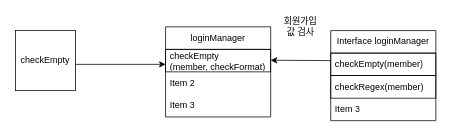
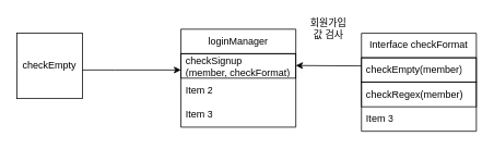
  <mxCell id="0" />
  <mxCell id="1" parent="0" />
  <mxCell id="2" value="checkEmpty" style="whiteSpace=wrap;html=1;aspect=fixed;" vertex="1" parent="1"><mxGeometry x="20" y="40" width="80" height="80" as="geometry" /></mxCell>
  <mxCell id="3" value="" style="endArrow=classic;html=1;rounded=0;" edge="1" parent="1"><mxGeometry width="50" height="50" relative="1" as="geometry"><mxPoint x="100" y="85" as="sourcePoint" /><mxPoint x="220" y="85" as="targetPoint" /><Array as="points"><mxPoint x="140" y="85" /></Array></mxGeometry></mxCell>
  <mxCell id="4" value="loginManager" style="swimlane;fontStyle=0;childLayout=stackLayout;horizontal=1;startSize=30;horizontalStack=0;resizeParent=1;resizeParentMax=0;resizeLast=0;collapsible=1;marginBottom=0;whiteSpace=wrap;html=1;" vertex="1" parent="1"><mxGeometry x="220" y="35" width="140" height="120" as="geometry" /></mxCell>
- <mxCell id="5" value="checkEmpty&lt;br&gt;(member, checkFormat)" style="text;strokeColor=default;fillColor=none;align=left;verticalAlign=middle;spacingLeft=4;spacingRight=4;overflow=hidden;points=[[0,0.5],[1,0.5]];portConstraint=eastwest;rotatable=0;whiteSpace=wrap;html=1;" vertex="1" parent="4"><mxGeometry y="30" width="140" height="30" as="geometry" /></mxCell>
+ <mxCell id="5" value="checkSignup&lt;br&gt;(member, checkFormat)" style="text;strokeColor=default;fillColor=none;align=left;verticalAlign=middle;spacingLeft=4;spacingRight=4;overflow=hidden;points=[[0,0.5],[1,0.5]];portConstraint=eastwest;rotatable=0;whiteSpace=wrap;html=1;" vertex="1" parent="4"><mxGeometry y="30" width="140" height="30" as="geometry" /></mxCell>
  <mxCell id="6" value="Item 2" style="text;strokeColor=none;fillColor=none;align=left;verticalAlign=middle;spacingLeft=4;spacingRight=4;overflow=hidden;points=[[0,0.5],[1,0.5]];portConstraint=eastwest;rotatable=0;whiteSpace=wrap;html=1;" vertex="1" parent="4"><mxGeometry y="60" width="140" height="30" as="geometry" /></mxCell>
  <mxCell id="7" value="Item 3" style="text;strokeColor=none;fillColor=none;align=left;verticalAlign=middle;spacingLeft=4;spacingRight=4;overflow=hidden;points=[[0,0.5],[1,0.5]];portConstraint=eastwest;rotatable=0;whiteSpace=wrap;html=1;" vertex="1" parent="4"><mxGeometry y="90" width="140" height="30" as="geometry" /></mxCell>
  <mxCell id="8" value="" style="endArrow=classic;html=1;rounded=0;" edge="1" parent="1"><mxGeometry width="50" height="50" relative="1" as="geometry"><mxPoint x="440" y="80" as="sourcePoint" /><mxPoint x="360" y="79.5" as="targetPoint" /></mxGeometry></mxCell>
  <mxCell id="9" value="회원가입 값 검사" style="text;html=1;strokeColor=none;fillColor=none;align=center;verticalAlign=middle;whiteSpace=wrap;rounded=0;" vertex="1" parent="1"><mxGeometry x="370" y="20" width="60" height="30" as="geometry" /></mxCell>
- <mxCell id="10" value="Interface loginManager" style="swimlane;fontStyle=0;childLayout=stackLayout;horizontal=1;startSize=30;horizontalStack=0;resizeParent=1;resizeParentMax=0;resizeLast=0;collapsible=1;marginBottom=0;whiteSpace=wrap;html=1;strokeColor=default;" vertex="1" parent="1"><mxGeometry x="440" y="40" width="140" height="120" as="geometry"><mxRectangle x="440" y="585" width="60" height="30" as="alternateBounds" /></mxGeometry></mxCell>
+ <mxCell id="10" value="Interface checkFormat" style="swimlane;fontStyle=0;childLayout=stackLayout;horizontal=1;startSize=30;horizontalStack=0;resizeParent=1;resizeParentMax=0;resizeLast=0;collapsible=1;marginBottom=0;whiteSpace=wrap;html=1;strokeColor=default;" vertex="1" parent="1"><mxGeometry x="440" y="40" width="140" height="120" as="geometry"><mxRectangle x="440" y="585" width="60" height="30" as="alternateBounds" /></mxGeometry></mxCell>
  <mxCell id="11" value="checkEmpty(member)" style="text;strokeColor=default;fillColor=none;align=left;verticalAlign=middle;spacingLeft=4;spacingRight=4;overflow=hidden;points=[[0,0.5],[1,0.5]];portConstraint=eastwest;rotatable=0;whiteSpace=wrap;html=1;" vertex="1" parent="10"><mxGeometry y="30" width="140" height="30" as="geometry" /></mxCell>
  <mxCell id="12" value="checkRegex(member)" style="text;strokeColor=default;fillColor=none;align=left;verticalAlign=middle;spacingLeft=4;spacingRight=4;overflow=hidden;points=[[0,0.5],[1,0.5]];portConstraint=eastwest;rotatable=0;whiteSpace=wrap;html=1;" vertex="1" parent="10"><mxGeometry y="60" width="140" height="30" as="geometry" /></mxCell>
  <mxCell id="13" value="Item 3" style="text;strokeColor=none;fillColor=none;align=left;verticalAlign=middle;spacingLeft=4;spacingRight=4;overflow=hidden;points=[[0,0.5],[1,0.5]];portConstraint=eastwest;rotatable=0;whiteSpace=wrap;html=1;" vertex="1" parent="10"><mxGeometry y="90" width="140" height="30" as="geometry" /></mxCell>
